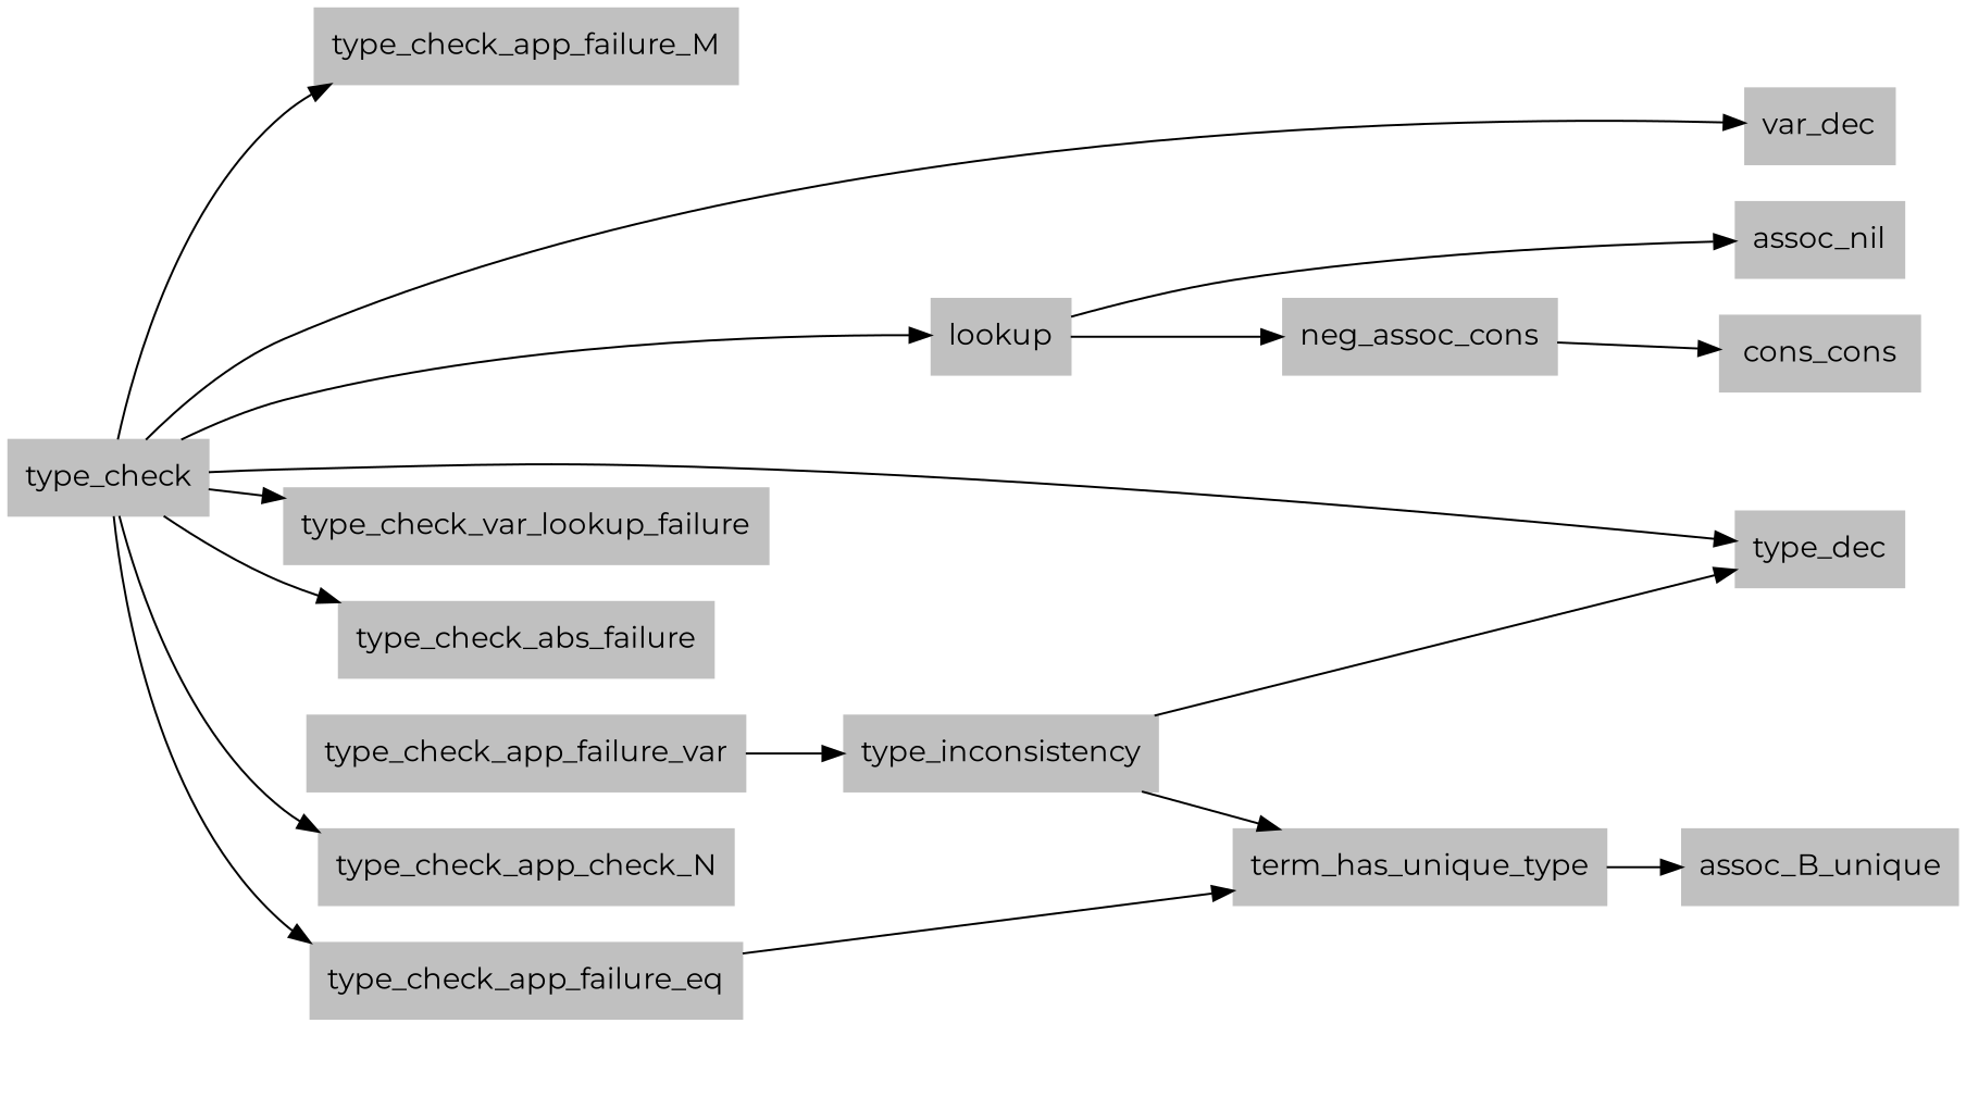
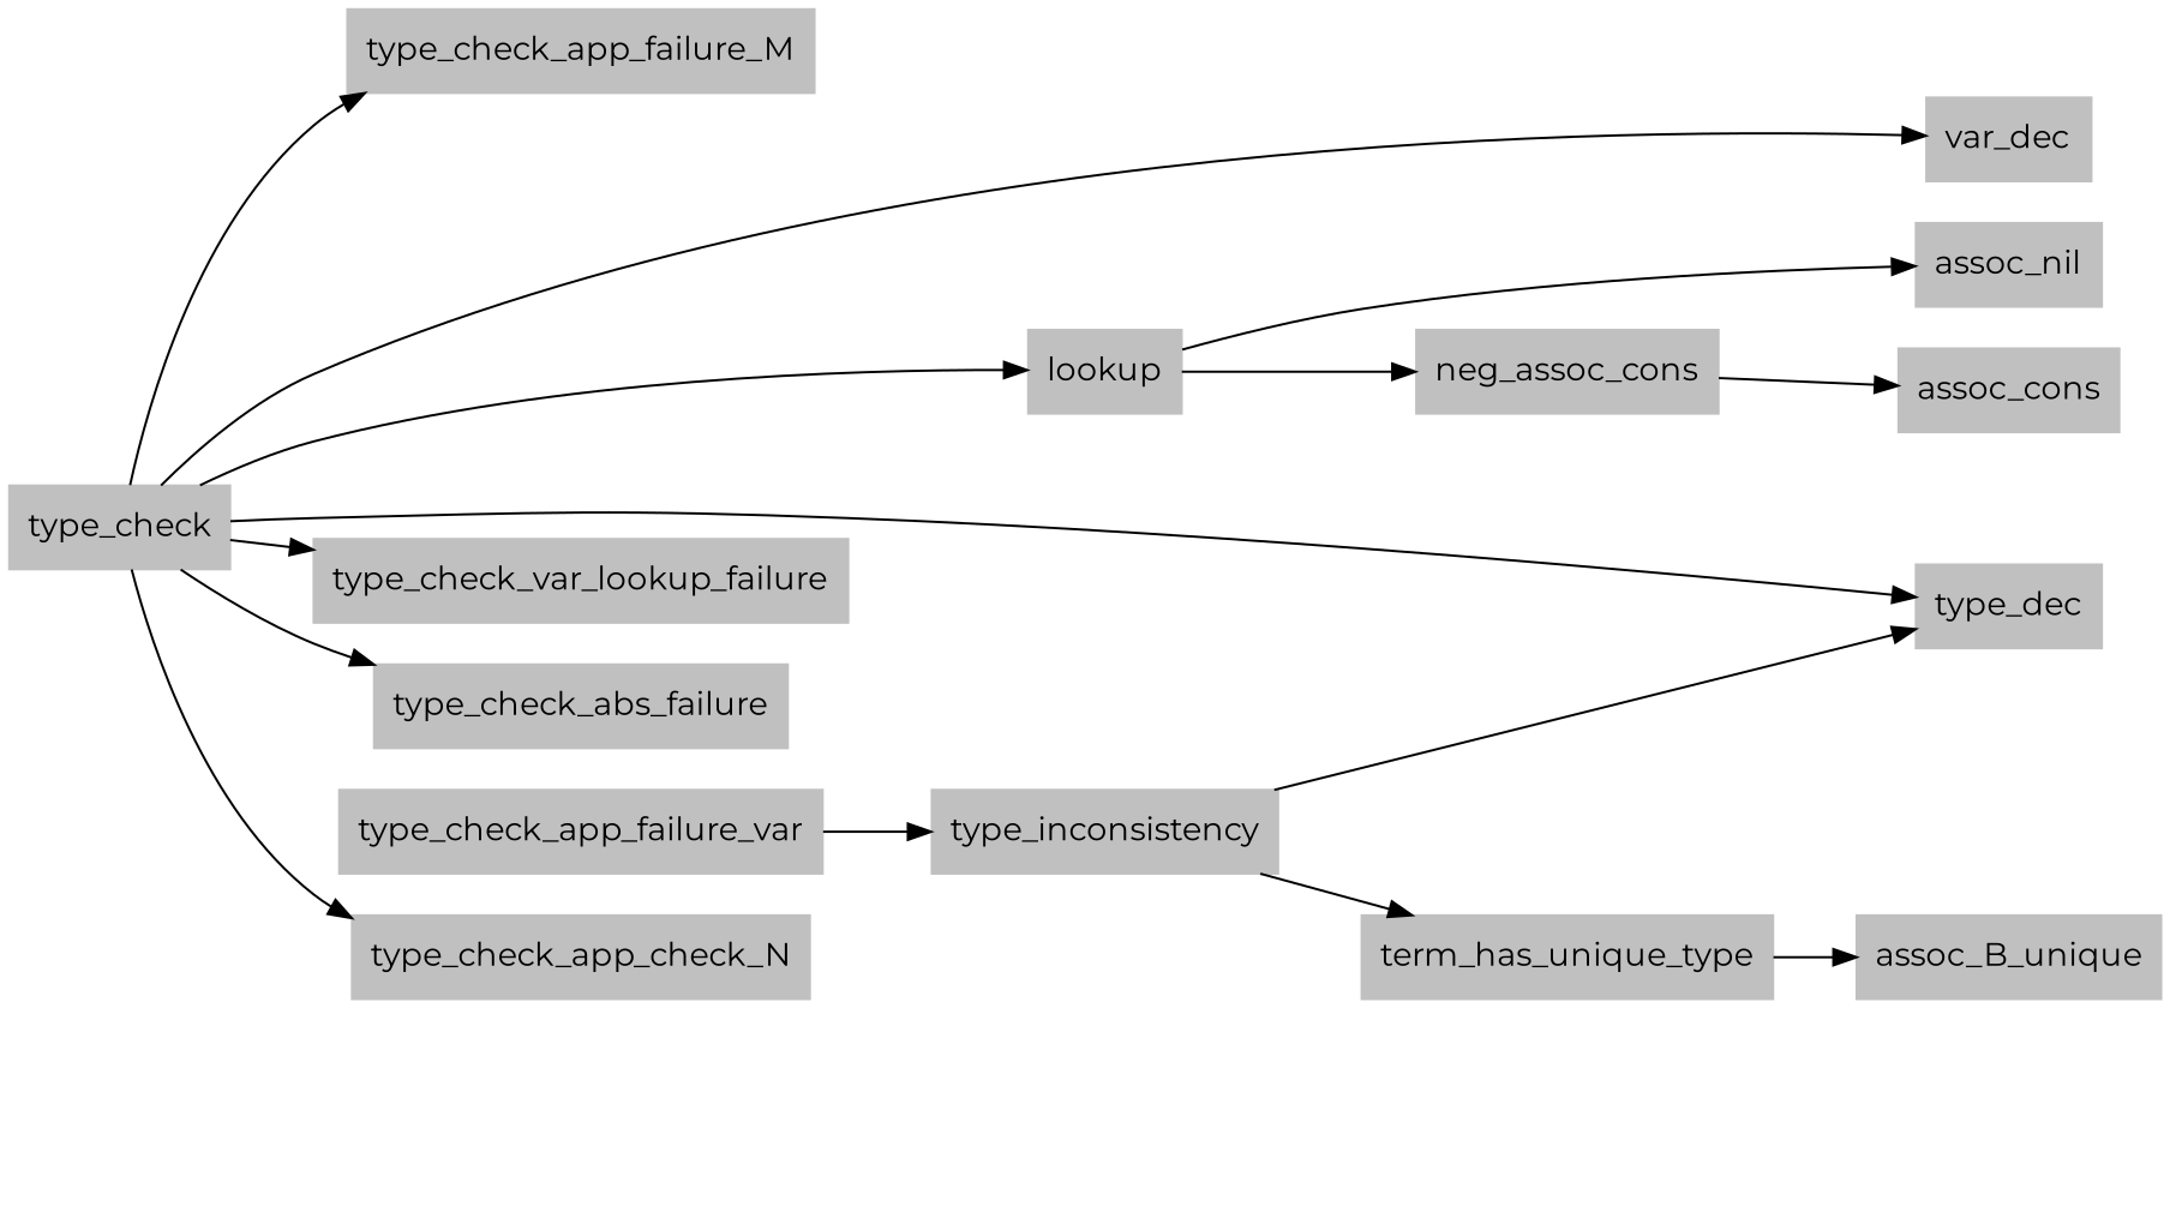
  digraph {
    fontname=Montserrat
    rankdir=LR
    node [fontname=Montserrat shape=box style=filled color=gray]
    edge [fontname=Montserrat]
    r5 [height=0 margin=0 shape=none style=invis color=""]
    r4 [height=0 margin=0 shape=none style=invis color=""]
    r3 [height=0 margin=0 shape=none style=invis color=""]
    r2 [height=0 margin=0 shape=none style=invis color=""]
    r1 [height=0 margin=0 shape=none style=invis color=""]
    var_dec
    type_dec
    assoc_B_unique
    assoc_nil
-   assoc_cons [label=cons_cons]
+   assoc_cons
    neg_assoc_cons
    term_has_unique_type
    lookup
    type_inconsistency
    type_check_var_lookup_failure
    type_check_abs_failure
    type_check_app_failure_var
-   type_check_app_failure_eq
    n19 [label=type_check_app_check_N]
    type_check_app_failure_M
    type_check
    subgraph sub_1 {
      r5
      r4
      r3
      r2
      r1
    }
    subgraph sub_2 {
      rank=same
      r1
      var_dec
      type_dec
      assoc_B_unique
      assoc_nil
      assoc_cons
    }
    subgraph sub_3 {
      rank=same
      r2
      neg_assoc_cons
      term_has_unique_type
    }
    subgraph sub_4 {
      rank=same
      r3
      lookup
      type_inconsistency
    }
    subgraph sub_5 {
      rank=same
      r4
      type_check_var_lookup_failure
      type_check_abs_failure
      type_check_app_failure_var
-     type_check_app_failure_eq
      n19
      type_check_app_failure_M
    }
    subgraph sub_6 {
      rank=same
      r5
      type_check
    }
    r5 -> r4 [arrowhead=none margin=0 style=invis]
    r4 -> r3 [arrowhead=none margin=0 style=invis]
    r3 -> r2 [arrowhead=none margin=0 style=invis]
    r2 -> r1 [arrowhead=none margin=0 style=invis]
    neg_assoc_cons -> assoc_cons
    term_has_unique_type -> assoc_B_unique
    lookup -> assoc_nil
    lookup -> neg_assoc_cons
    type_inconsistency -> type_dec
    type_inconsistency -> term_has_unique_type
    type_check_app_failure_var -> type_inconsistency
-   type_check_app_failure_eq -> term_has_unique_type
    type_check -> var_dec
    type_check -> type_dec
    type_check -> lookup
    type_check -> type_check_var_lookup_failure
    type_check -> type_check_abs_failure
-   type_check -> type_check_app_failure_eq
    type_check -> n19
    type_check -> type_check_app_failure_M
  }
